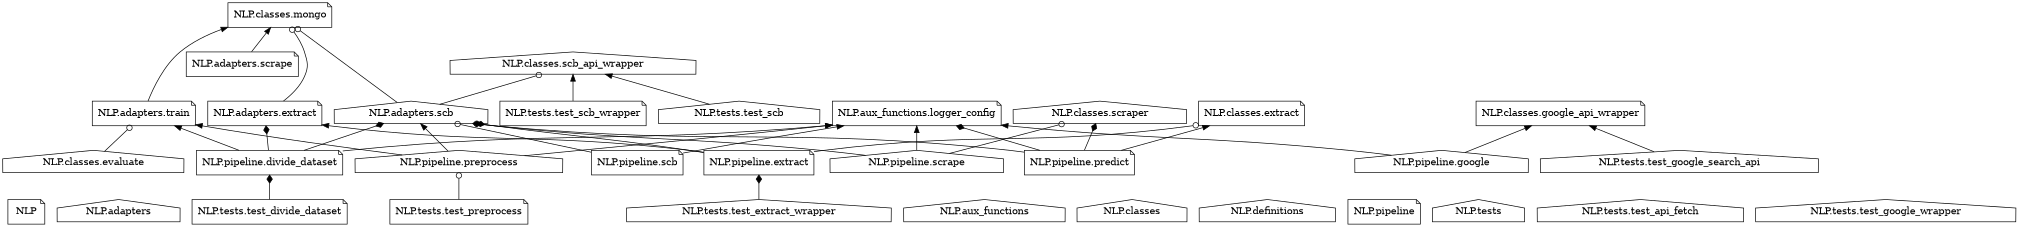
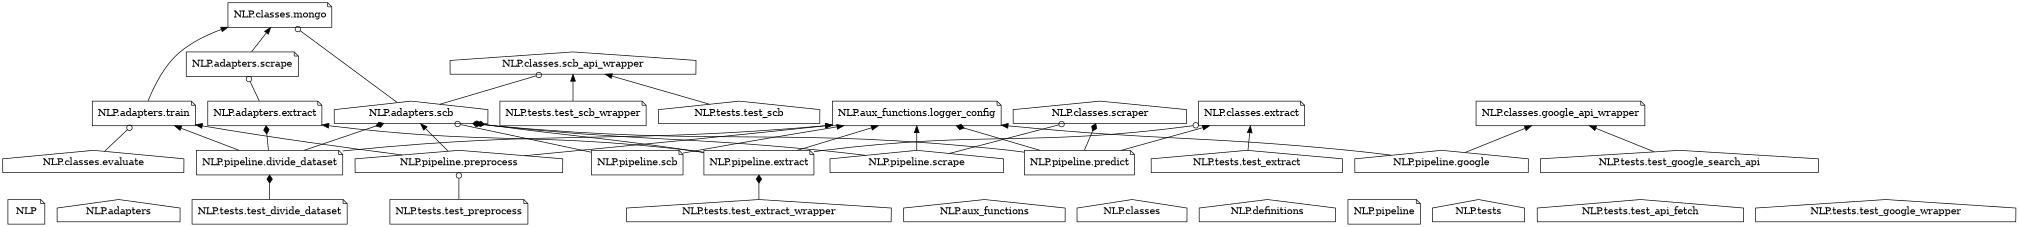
  digraph {
    rankdir=BT
    node [color=black shape=house style=solid]
    edge [arrowhead=normal arrowtail=none]
    n1 [label=NLP shape=note]
    n2 [label="NLP.adapters"]
    n3 [label="NLP.adapters.extract" shape=note]
    n4 [label="NLP.classes.mongo" shape=note]
    n5 [label="NLP.adapters.scb"]
    n6 [label="NLP.classes.scb_api_wrapper"]
    n7 [label="NLP.adapters.scrape" shape=note]
    n8 [label="NLP.adapters.train" shape=note]
    n9 [label="NLP.aux_functions"]
    n10 [label="NLP.aux_functions.logger_config" shape=note]
    n11 [label="NLP.classes"]
    n12 [label="NLP.classes.evaluate"]
    n13 [label="NLP.classes.extract" shape=note]
    n14 [label="NLP.classes.google_api_wrapper" shape=note]
    n15 [label="NLP.classes.scraper"]
    n16 [label="NLP.definitions"]
    n17 [label="NLP.pipeline" shape=note]
    n18 [label="NLP.pipeline.divide_dataset" shape=note]
    n19 [label="NLP.pipeline.extract" shape=note]
    n20 [label="NLP.pipeline.google"]
    n21 [label="NLP.pipeline.predict" shape=note]
    n22 [label="NLP.pipeline.preprocess"]
    n23 [label="NLP.pipeline.scb" shape=note]
    n24 [label="NLP.pipeline.scrape"]
    n25 [label="NLP.tests"]
    n26 [label="NLP.tests.test_api_fetch"]
    n27 [label="NLP.tests.test_divide_dataset" shape=note]
+   n28 [label="NLP.tests.test_extract"]
    n29 [label="NLP.tests.test_extract_wrapper"]
    n30 [label="NLP.tests.test_google_search_api"]
    n31 [label="NLP.tests.test_google_wrapper"]
    n32 [label="NLP.tests.test_preprocess" shape=note]
    n33 [label="NLP.tests.test_scb"]
    n34 [label="NLP.tests.test_scb_wrapper" shape=note]
-   n3 -> n4 [arrowhead=odot]
+   n3 -> n7 [arrowhead=odot]
    n5 -> n4 [arrowhead=odot]
    n5 -> n6 [arrowhead=odot]
    n7 -> n4
    n8 -> n4
    n12 -> n8 [arrowhead=odot]
    n18 -> n3 [arrowhead=diamond]
    n18 -> n5 [arrowhead=diamond]
    n18 -> n8
    n18 -> n10
    n19 -> n3
    n19 -> n5 [arrowhead=diamond]
+   n19 -> n10
    n19 -> n13 [arrowhead=odot]
    n20 -> n10
    n20 -> n14
    n21 -> n5 [arrowhead=diamond]
    n21 -> n10 [arrowhead=diamond]
    n21 -> n13
    n21 -> n15 [arrowhead=diamond]
    n22 -> n5
    n22 -> n8
    n22 -> n10
    n23 -> n5 [arrowhead=odot]
    n23 -> n10
    n24 -> n5 [arrowhead=odot]
    n24 -> n10
    n24 -> n15 [arrowhead=odot]
    n27 -> n18 [arrowhead=diamond]
+   n28 -> n13
    n29 -> n19 [arrowhead=diamond]
    n30 -> n14
    n32 -> n22 [arrowhead=odot]
    n33 -> n6
    n34 -> n6
  }
